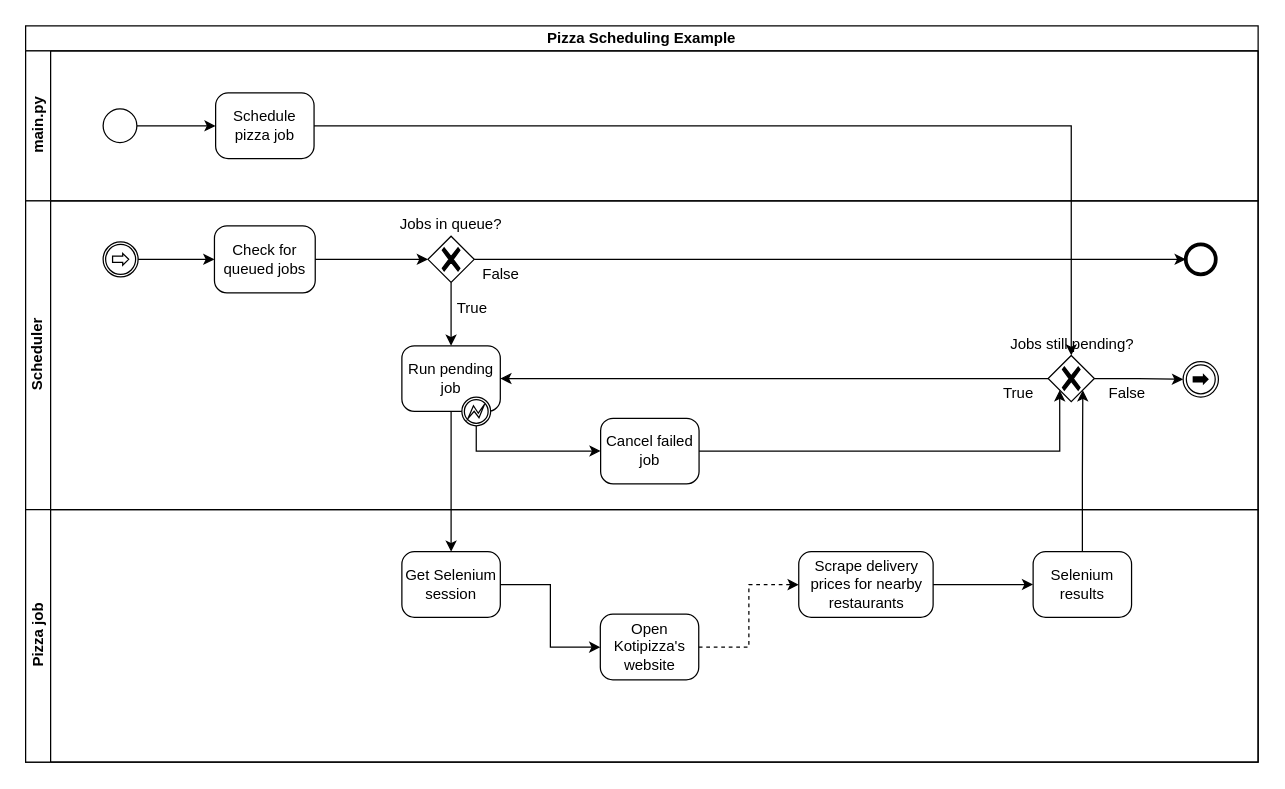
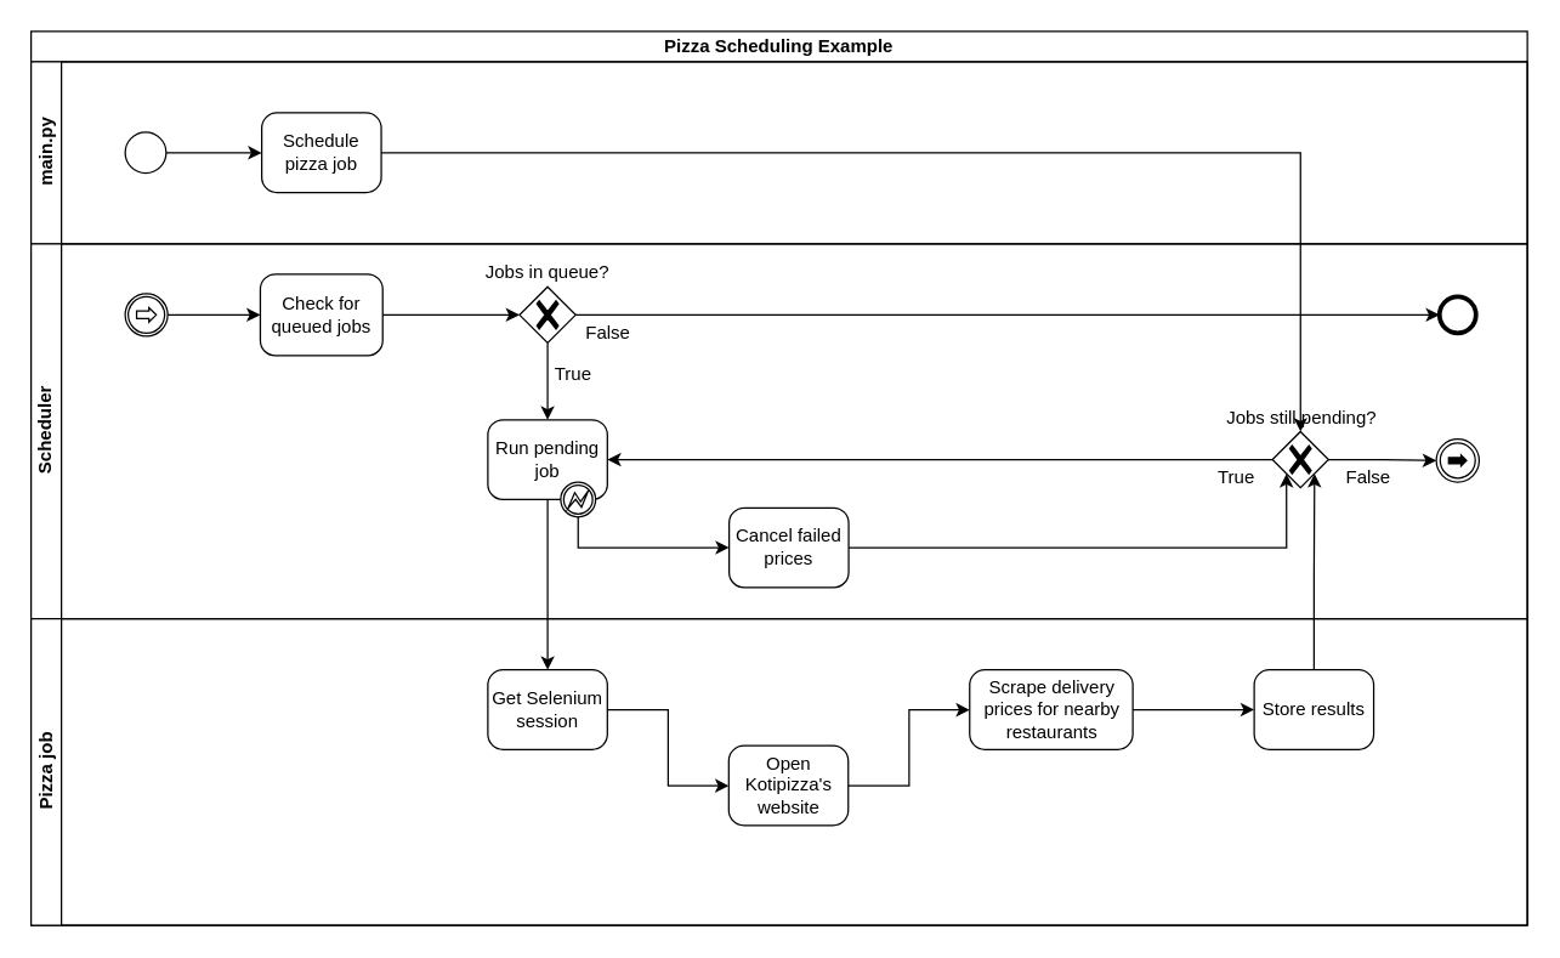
  <mxCell id="0" />
  <mxCell id="1" parent="0" />
  <mxCell id="2" value="Pizza Scheduling Example" style="swimlane;html=1;childLayout=stackLayout;resizeParent=1;resizeParentMax=0;horizontal=1;startSize=20;horizontalStack=0;whiteSpace=wrap;" vertex="1" parent="1"><mxGeometry x="20" y="20" width="986" height="589" as="geometry"><mxRectangle x="11" y="375" width="60" height="26" as="alternateBounds" /></mxGeometry></mxCell>
  <mxCell id="3" value="main.py" style="swimlane;html=1;startSize=20;horizontal=0;" vertex="1" parent="2"><mxGeometry y="20" width="986" height="120" as="geometry" /></mxCell>
  <mxCell id="4" style="edgeStyle=orthogonalEdgeStyle;rounded=0;orthogonalLoop=1;jettySize=auto;html=1;" edge="1" parent="3" source="5" target="6"><mxGeometry relative="1" as="geometry" /></mxCell>
  <mxCell id="5" value="" style="points=[[0.145,0.145,0],[0.5,0,0],[0.855,0.145,0],[1,0.5,0],[0.855,0.855,0],[0.5,1,0],[0.145,0.855,0],[0,0.5,0]];shape=mxgraph.bpmn.event;html=1;verticalLabelPosition=bottom;labelBackgroundColor=#ffffff;verticalAlign=top;align=center;perimeter=ellipsePerimeter;outlineConnect=0;aspect=fixed;outline=standard;symbol=general;" vertex="1" parent="3"><mxGeometry x="62" y="46.5" width="27" height="27" as="geometry" /></mxCell>
  <mxCell id="6" value="Schedule pizza job" style="points=[[0.25,0,0],[0.5,0,0],[0.75,0,0],[1,0.25,0],[1,0.5,0],[1,0.75,0],[0.75,1,0],[0.5,1,0],[0.25,1,0],[0,0.75,0],[0,0.5,0],[0,0.25,0]];shape=mxgraph.bpmn.task;whiteSpace=wrap;rectStyle=rounded;size=10;html=1;container=1;expand=0;collapsible=0;taskMarker=abstract;" vertex="1" parent="3"><mxGeometry x="152" y="33.75" width="78.75" height="52.5" as="geometry" /></mxCell>
  <mxCell id="7" value="Scheduler" style="swimlane;html=1;startSize=20;horizontal=0;" vertex="1" parent="2"><mxGeometry y="140" width="986" height="247" as="geometry" /></mxCell>
  <mxCell id="8" style="edgeStyle=orthogonalEdgeStyle;rounded=0;orthogonalLoop=1;jettySize=auto;html=1;" edge="1" parent="7" source="14" target="10"><mxGeometry relative="1" as="geometry" /></mxCell>
  <mxCell id="9" value="Check for queued jobs" style="points=[[0.25,0,0],[0.5,0,0],[0.75,0,0],[1,0.25,0],[1,0.5,0],[1,0.75,0],[0.75,1,0],[0.5,1,0],[0.25,1,0],[0,0.75,0],[0,0.5,0],[0,0.25,0]];shape=mxgraph.bpmn.task;whiteSpace=wrap;rectStyle=rounded;size=10;html=1;container=1;expand=0;collapsible=0;taskMarker=abstract;" vertex="1" parent="7"><mxGeometry x="151.06" y="20" width="80.63" height="53.75" as="geometry" /></mxCell>
  <mxCell id="10" value="Run pending job" style="points=[[0.25,0,0],[0.5,0,0],[0.75,0,0],[1,0.25,0],[1,0.5,0],[1,0.75,0],[0.75,1,0],[0.5,1,0],[0.25,1,0],[0,0.75,0],[0,0.5,0],[0,0.25,0]];shape=mxgraph.bpmn.task;whiteSpace=wrap;rectStyle=rounded;size=10;html=1;container=1;expand=0;collapsible=0;taskMarker=abstract;" vertex="1" parent="7"><mxGeometry x="301" y="116" width="78.75" height="52.5" as="geometry" /></mxCell>
  <mxCell id="11" value="" style="points=[[0.145,0.145,0],[0.5,0,0],[0.855,0.145,0],[1,0.5,0],[0.855,0.855,0],[0.5,1,0],[0.145,0.855,0],[0,0.5,0]];shape=mxgraph.bpmn.event;html=1;verticalLabelPosition=bottom;labelBackgroundColor=#ffffff;verticalAlign=top;align=center;perimeter=ellipsePerimeter;outlineConnect=0;aspect=fixed;outline=boundInt;symbol=error;" vertex="1" parent="10"><mxGeometry x="48" y="41" width="23" height="23" as="geometry" /></mxCell>
- <mxCell id="12" value="Cancel failed job" style="points=[[0.25,0,0],[0.5,0,0],[0.75,0,0],[1,0.25,0],[1,0.5,0],[1,0.75,0],[0.75,1,0],[0.5,1,0],[0.25,1,0],[0,0.75,0],[0,0.5,0],[0,0.25,0]];shape=mxgraph.bpmn.task;whiteSpace=wrap;rectStyle=rounded;size=10;html=1;container=1;expand=0;collapsible=0;taskMarker=abstract;" vertex="1" parent="7"><mxGeometry x="460" y="174" width="78.75" height="52.5" as="geometry" /></mxCell>
+ <mxCell id="12" value="Cancel failed prices" style="points=[[0.25,0,0],[0.5,0,0],[0.75,0,0],[1,0.25,0],[1,0.5,0],[1,0.75,0],[0.75,1,0],[0.5,1,0],[0.25,1,0],[0,0.75,0],[0,0.5,0],[0,0.25,0]];shape=mxgraph.bpmn.task;whiteSpace=wrap;rectStyle=rounded;size=10;html=1;container=1;expand=0;collapsible=0;taskMarker=abstract;" vertex="1" parent="7"><mxGeometry x="460" y="174" width="78.75" height="52.5" as="geometry" /></mxCell>
  <mxCell id="13" value="" style="edgeStyle=orthogonalEdgeStyle;rounded=0;orthogonalLoop=1;jettySize=auto;html=1;" edge="1" parent="7" source="9" target="14"><mxGeometry relative="1" as="geometry"><mxPoint x="243" y="562" as="sourcePoint" /><mxPoint x="351" y="597" as="targetPoint" /></mxGeometry></mxCell>
  <mxCell id="14" value="Jobs in queue?" style="points=[[0.25,0.25,0],[0.5,0,0],[0.75,0.25,0],[1,0.5,0],[0.75,0.75,0],[0.5,1,0],[0.25,0.75,0],[0,0.5,0]];shape=mxgraph.bpmn.gateway2;html=1;verticalLabelPosition=top;labelBackgroundColor=#ffffff;verticalAlign=bottom;align=center;perimeter=rhombusPerimeter;outlineConnect=0;outline=none;symbol=none;gwType=exclusive;labelPosition=center;" vertex="1" parent="7"><mxGeometry x="321.87" y="28.38" width="37" height="37" as="geometry" /></mxCell>
  <mxCell id="15" value="" style="points=[[0.145,0.145,0],[0.5,0,0],[0.855,0.145,0],[1,0.5,0],[0.855,0.855,0],[0.5,1,0],[0.145,0.855,0],[0,0.5,0]];shape=mxgraph.bpmn.event;html=1;verticalLabelPosition=bottom;labelBackgroundColor=#ffffff;verticalAlign=top;align=center;perimeter=ellipsePerimeter;outlineConnect=0;aspect=fixed;outline=end;symbol=terminate2;" vertex="1" parent="7"><mxGeometry x="928.12" y="34.87" width="24" height="24" as="geometry" /></mxCell>
  <mxCell id="16" style="edgeStyle=orthogonalEdgeStyle;rounded=0;orthogonalLoop=1;jettySize=auto;html=1;entryX=0;entryY=0.5;entryDx=0;entryDy=0;entryPerimeter=0;" edge="1" parent="7" source="14" target="15"><mxGeometry relative="1" as="geometry" /></mxCell>
  <mxCell id="17" value="False" style="text;html=1;align=center;verticalAlign=middle;resizable=0;points=[];autosize=1;strokeColor=none;fillColor=none;" vertex="1" parent="7"><mxGeometry x="355.87" y="46" width="49" height="26" as="geometry" /></mxCell>
  <mxCell id="18" value="True" style="text;html=1;align=center;verticalAlign=middle;resizable=0;points=[];autosize=1;strokeColor=none;fillColor=none;" vertex="1" parent="7"><mxGeometry x="335" y="73" width="43" height="26" as="geometry" /></mxCell>
  <mxCell id="19" value="" style="points=[[0.145,0.145,0],[0.5,0,0],[0.855,0.145,0],[1,0.5,0],[0.855,0.855,0],[0.5,1,0],[0.145,0.855,0],[0,0.5,0]];shape=mxgraph.bpmn.event;html=1;verticalLabelPosition=bottom;labelBackgroundColor=#ffffff;verticalAlign=top;align=center;perimeter=ellipsePerimeter;outlineConnect=0;aspect=fixed;outline=catching;symbol=link;" vertex="1" parent="7"><mxGeometry x="62" y="32.87" width="28" height="28" as="geometry" /></mxCell>
  <mxCell id="20" style="edgeStyle=orthogonalEdgeStyle;rounded=0;orthogonalLoop=1;jettySize=auto;html=1;entryX=0;entryY=0.5;entryDx=0;entryDy=0;entryPerimeter=0;" edge="1" parent="7" source="19" target="9"><mxGeometry relative="1" as="geometry" /></mxCell>
  <mxCell id="21" value="" style="points=[[0.145,0.145,0],[0.5,0,0],[0.855,0.145,0],[1,0.5,0],[0.855,0.855,0],[0.5,1,0],[0.145,0.855,0],[0,0.5,0]];shape=mxgraph.bpmn.event;html=1;verticalLabelPosition=bottom;labelBackgroundColor=#ffffff;verticalAlign=top;align=center;perimeter=ellipsePerimeter;outlineConnect=0;aspect=fixed;outline=throwing;symbol=link;" vertex="1" parent="7"><mxGeometry x="926" y="128.76" width="28.24" height="28.24" as="geometry" /></mxCell>
  <mxCell id="22" style="edgeStyle=orthogonalEdgeStyle;rounded=0;orthogonalLoop=1;jettySize=auto;html=1;" edge="1" parent="7" source="23" target="21"><mxGeometry relative="1" as="geometry" /></mxCell>
  <mxCell id="23" value="Jobs still pending?" style="points=[[0.25,0.25,0],[0.5,0,0],[0.75,0.25,0],[1,0.5,0],[0.75,0.75,0],[0.5,1,0],[0.25,0.75,0],[0,0.5,0]];shape=mxgraph.bpmn.gateway2;html=1;verticalLabelPosition=top;labelBackgroundColor=#ffffff;verticalAlign=bottom;align=center;perimeter=rhombusPerimeter;outlineConnect=0;outline=none;symbol=none;gwType=exclusive;labelPosition=center;" vertex="1" parent="7"><mxGeometry x="818" y="123.75" width="37" height="37" as="geometry" /></mxCell>
  <mxCell id="24" style="edgeStyle=orthogonalEdgeStyle;rounded=0;orthogonalLoop=1;jettySize=auto;html=1;entryX=1;entryY=0.5;entryDx=0;entryDy=0;entryPerimeter=0;" edge="1" parent="7" source="23" target="10"><mxGeometry relative="1" as="geometry" /></mxCell>
  <mxCell id="25" value="True" style="text;html=1;align=center;verticalAlign=middle;resizable=0;points=[];autosize=1;strokeColor=none;fillColor=none;" vertex="1" parent="7"><mxGeometry x="772" y="140.5" width="43" height="26" as="geometry" /></mxCell>
  <mxCell id="26" value="False" style="text;html=1;align=center;verticalAlign=middle;resizable=0;points=[];autosize=1;strokeColor=none;fillColor=none;" vertex="1" parent="7"><mxGeometry x="856" y="140.5" width="49" height="26" as="geometry" /></mxCell>
  <mxCell id="27" style="edgeStyle=orthogonalEdgeStyle;rounded=0;orthogonalLoop=1;jettySize=auto;html=1;entryX=0.25;entryY=0.75;entryDx=0;entryDy=0;entryPerimeter=0;" edge="1" parent="7" source="12" target="23"><mxGeometry relative="1" as="geometry" /></mxCell>
  <mxCell id="28" style="edgeStyle=orthogonalEdgeStyle;rounded=0;orthogonalLoop=1;jettySize=auto;html=1;entryX=0;entryY=0.5;entryDx=0;entryDy=0;entryPerimeter=0;" edge="1" parent="7" source="11" target="12"><mxGeometry relative="1" as="geometry"><Array as="points"><mxPoint x="361" y="200" /></Array></mxGeometry></mxCell>
  <mxCell id="29" value="Pizza job" style="swimlane;html=1;startSize=20;horizontal=0;" vertex="1" parent="2"><mxGeometry y="387" width="986" height="202" as="geometry" /></mxCell>
  <mxCell id="30" value="" style="edgeStyle=orthogonalEdgeStyle;rounded=0;orthogonalLoop=1;jettySize=auto;html=1;" edge="1" parent="29" source="31" target="33"><mxGeometry relative="1" as="geometry" /></mxCell>
  <mxCell id="31" value="Get Selenium session" style="points=[[0.25,0,0],[0.5,0,0],[0.75,0,0],[1,0.25,0],[1,0.5,0],[1,0.75,0],[0.75,1,0],[0.5,1,0],[0.25,1,0],[0,0.75,0],[0,0.5,0],[0,0.25,0]];shape=mxgraph.bpmn.task;whiteSpace=wrap;rectStyle=rounded;size=10;html=1;container=1;expand=0;collapsible=0;taskMarker=abstract;" vertex="1" parent="29"><mxGeometry x="301" y="33.75" width="78.75" height="52.5" as="geometry" /></mxCell>
- <mxCell id="32" value="" style="edgeStyle=orthogonalEdgeStyle;rounded=0;orthogonalLoop=1;jettySize=auto;html=1;dashed=1;" edge="1" parent="29" source="33" target="34"><mxGeometry relative="1" as="geometry" /></mxCell>
+ <mxCell id="32" value="" style="edgeStyle=orthogonalEdgeStyle;rounded=0;orthogonalLoop=1;jettySize=auto;html=1;" edge="1" parent="29" source="33" target="34"><mxGeometry relative="1" as="geometry" /></mxCell>
  <mxCell id="33" value="Open Kotipizza's website" style="points=[[0.25,0,0],[0.5,0,0],[0.75,0,0],[1,0.25,0],[1,0.5,0],[1,0.75,0],[0.75,1,0],[0.5,1,0],[0.25,1,0],[0,0.75,0],[0,0.5,0],[0,0.25,0]];shape=mxgraph.bpmn.task;whiteSpace=wrap;rectStyle=rounded;size=10;html=1;container=1;expand=0;collapsible=0;taskMarker=abstract;" vertex="1" parent="29"><mxGeometry x="459.75" y="83.75" width="78.75" height="52.5" as="geometry" /></mxCell>
  <mxCell id="34" value="Scrape delivery prices for nearby restaurants" style="points=[[0.25,0,0],[0.5,0,0],[0.75,0,0],[1,0.25,0],[1,0.5,0],[1,0.75,0],[0.75,1,0],[0.5,1,0],[0.25,1,0],[0,0.75,0],[0,0.5,0],[0,0.25,0]];shape=mxgraph.bpmn.task;whiteSpace=wrap;rectStyle=rounded;size=10;html=1;container=1;expand=0;collapsible=0;taskMarker=abstract;" vertex="1" parent="29"><mxGeometry x="618.5" y="33.75" width="107.5" height="52.5" as="geometry" /></mxCell>
- <mxCell id="35" value="Selenium results" style="points=[[0.25,0,0],[0.5,0,0],[0.75,0,0],[1,0.25,0],[1,0.5,0],[1,0.75,0],[0.75,1,0],[0.5,1,0],[0.25,1,0],[0,0.75,0],[0,0.5,0],[0,0.25,0]];shape=mxgraph.bpmn.task;whiteSpace=wrap;rectStyle=rounded;size=10;html=1;container=1;expand=0;collapsible=0;taskMarker=abstract;" vertex="1" parent="29"><mxGeometry x="806" y="33.75" width="78.75" height="52.5" as="geometry" /></mxCell>
+ <mxCell id="35" value="Store results" style="points=[[0.25,0,0],[0.5,0,0],[0.75,0,0],[1,0.25,0],[1,0.5,0],[1,0.75,0],[0.75,1,0],[0.5,1,0],[0.25,1,0],[0,0.75,0],[0,0.5,0],[0,0.25,0]];shape=mxgraph.bpmn.task;whiteSpace=wrap;rectStyle=rounded;size=10;html=1;container=1;expand=0;collapsible=0;taskMarker=abstract;" vertex="1" parent="29"><mxGeometry x="806" y="33.75" width="78.75" height="52.5" as="geometry" /></mxCell>
  <mxCell id="36" style="edgeStyle=orthogonalEdgeStyle;rounded=0;orthogonalLoop=1;jettySize=auto;html=1;entryX=0;entryY=0.5;entryDx=0;entryDy=0;entryPerimeter=0;" edge="1" parent="29" source="34" target="35"><mxGeometry relative="1" as="geometry" /></mxCell>
  <mxCell id="37" value="" style="edgeStyle=orthogonalEdgeStyle;rounded=0;orthogonalLoop=1;jettySize=auto;html=1;" edge="1" parent="2" source="6" target="23"><mxGeometry relative="1" as="geometry"><mxPoint x="191" y="174" as="targetPoint" /></mxGeometry></mxCell>
  <mxCell id="38" value="" style="edgeStyle=orthogonalEdgeStyle;rounded=0;orthogonalLoop=1;jettySize=auto;html=1;" edge="1" parent="2" source="10" target="31"><mxGeometry relative="1" as="geometry" /></mxCell>
  <mxCell id="39" style="edgeStyle=orthogonalEdgeStyle;rounded=0;orthogonalLoop=1;jettySize=auto;html=1;entryX=0.75;entryY=0.75;entryDx=0;entryDy=0;entryPerimeter=0;" edge="1" parent="2" source="35" target="23"><mxGeometry relative="1" as="geometry" /></mxCell>
